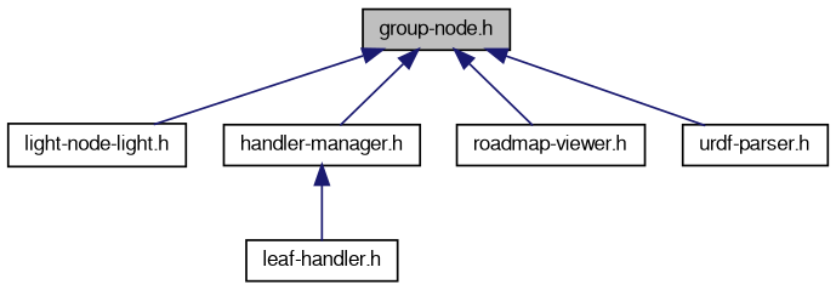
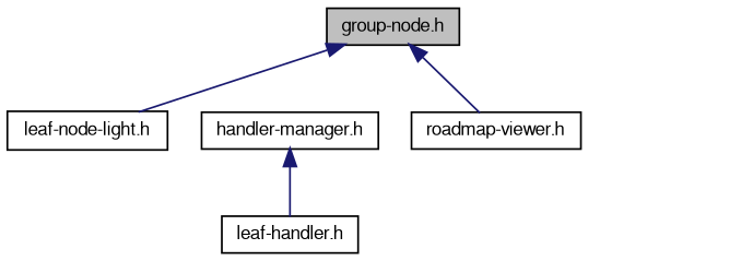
  digraph {
    node [color=black fillcolor=white fontname=FreeSans fontsize=10 shape=record style=filled]
    edge [color=midnightblue dir=back fontname=FreeSans fontsize=10 labelfontname=FreeSans labelfontsize=10 style=solid]
    n1 [fillcolor=grey75 fontcolor=black height=0.2 label="group-node.h" width=0.4]
-   n2 [height=0.2 label="light-node-light.h" width=0.4]
+   n2 [height=0.2 label="leaf-node-light.h" width=0.4]
    n3 [height=0.2 label="handler-manager.h" width=0.4]
    n4 [height=0.2 label="roadmap-viewer.h" width=0.4]
-   n5 [height=0.2 label="urdf-parser.h" width=0.4]
    n6 [height=0.2 label="leaf-handler.h" width=0.4]
    n1 -> n2
-   n1 -> n3
    n1 -> n4
-   n1 -> n5
    n3 -> n6
  }
